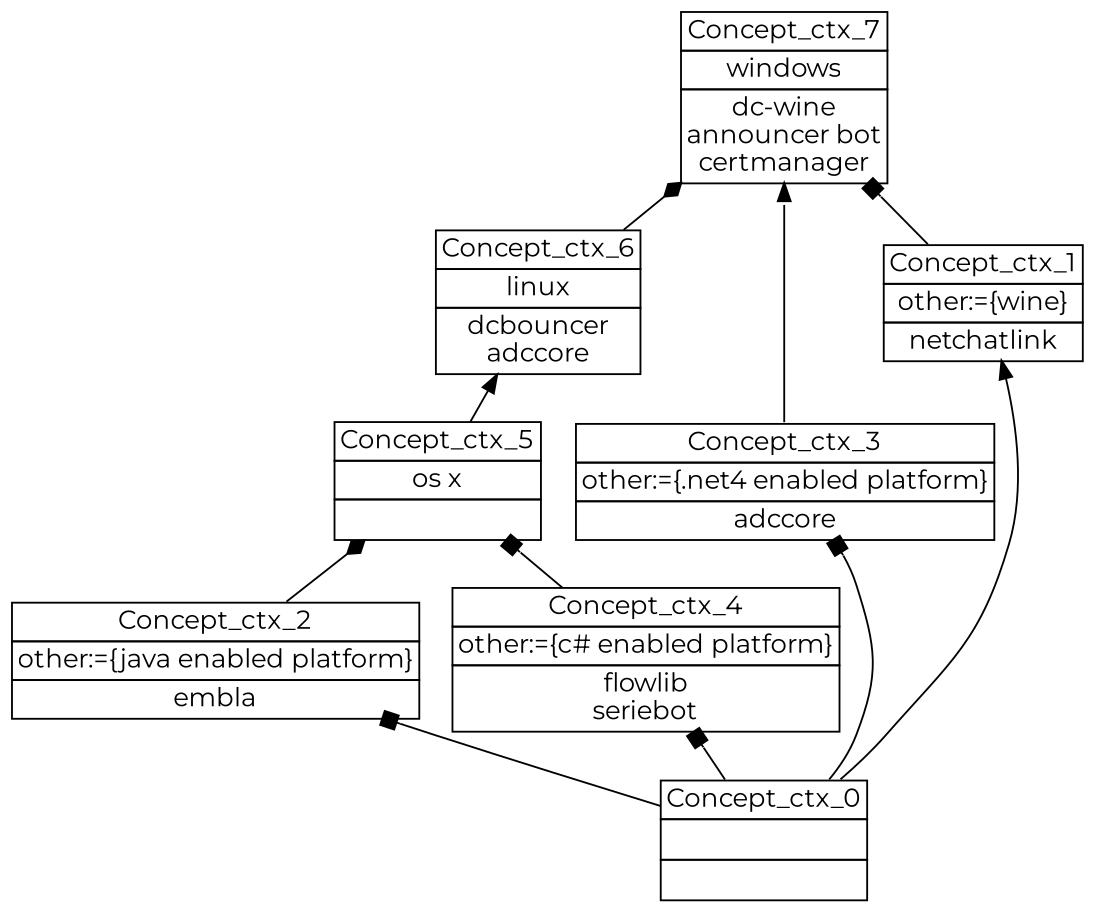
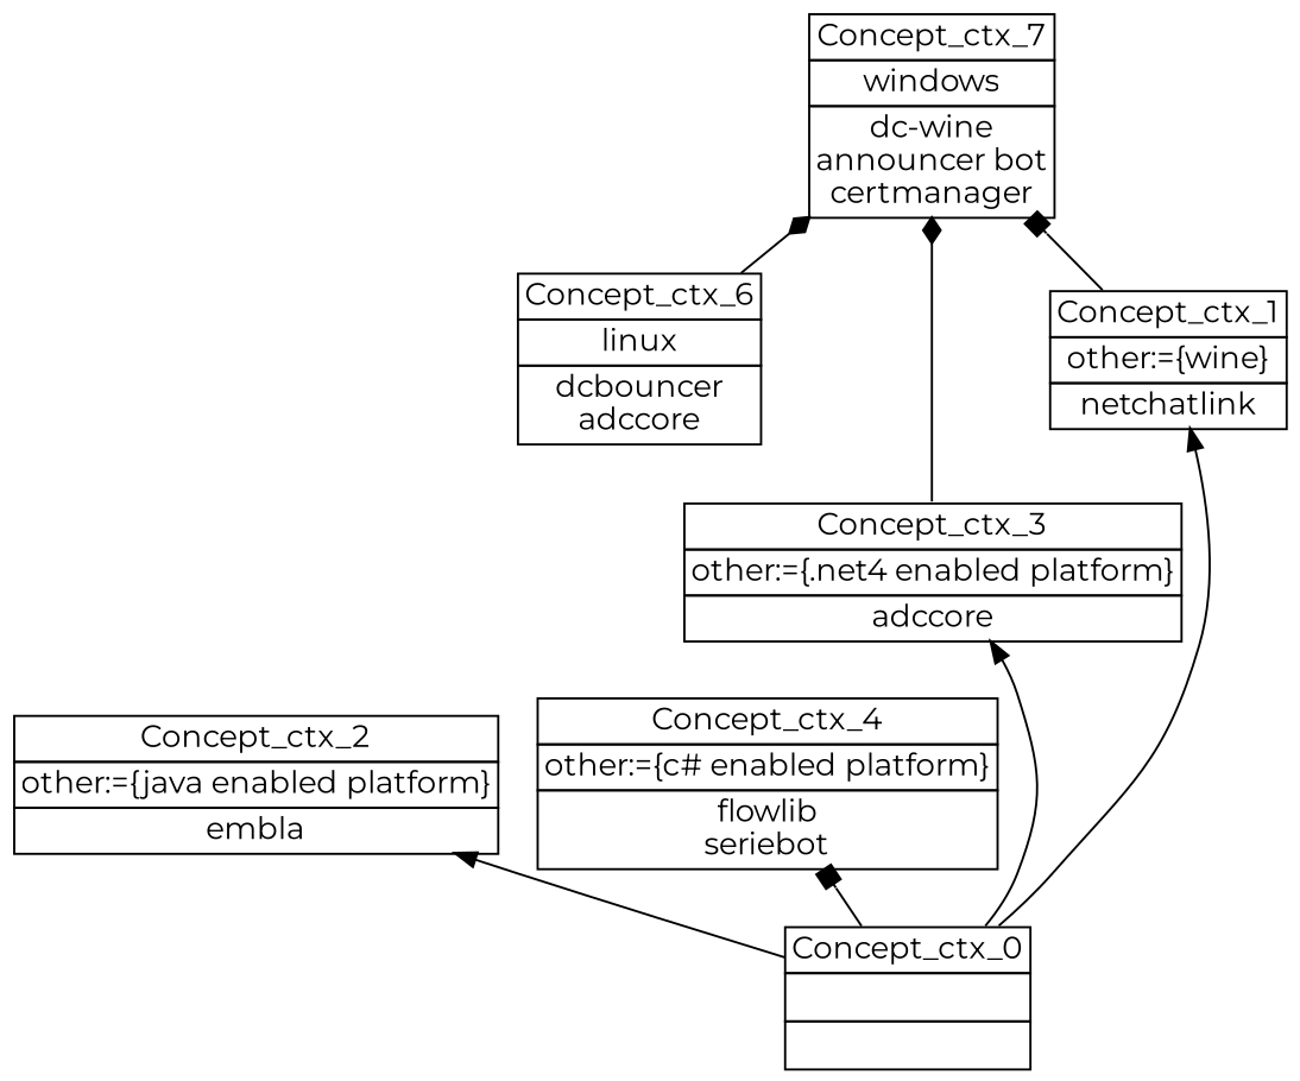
  digraph {
    fontname=Montserrat
    nodesep=0.2
    rankdir=BT
    ranksep=0.3
    node [fontname=Montserrat margin="0.03,0.03" shape=none]
    edge [arrowhead=box fontname=Montserrat headport=p tailport=p]
    n1 [label=<<table border="0" cellborder="1" cellspacing="0" port="p"><tr><td>Concept_ctx_7</td></tr><tr><td>windows<br/></td></tr><tr><td>dc-wine<br/>announcer bot<br/>certmanager<br/></td></tr></table>>]
    n2 [label=<<table border="0" cellborder="1" cellspacing="0" port="p"><tr><td>Concept_ctx_6</td></tr><tr><td>linux<br/></td></tr><tr><td>dcbouncer<br/>adccore<br/></td></tr></table>>]
-   n3 [label=<<table border="0" cellborder="1" cellspacing="0" port="p"><tr><td>Concept_ctx_5</td></tr><tr><td>os x<br/></td></tr><tr><td><br/></td></tr></table>>]
    n4 [label=<<table border="0" cellborder="1" cellspacing="0" port="p"><tr><td>Concept_ctx_2</td></tr><tr><td>other:={java enabled platform}<br/></td></tr><tr><td>embla<br/></td></tr></table>>]
    n5 [label=<<table border="0" cellborder="1" cellspacing="0" port="p"><tr><td>Concept_ctx_0</td></tr><tr><td><br/></td></tr><tr><td><br/></td></tr></table>>]
    n6 [label=<<table border="0" cellborder="1" cellspacing="0" port="p"><tr><td>Concept_ctx_3</td></tr><tr><td>other:={.net4 enabled platform}<br/></td></tr><tr><td>adccore<br/></td></tr></table>>]
    n7 [label=<<table border="0" cellborder="1" cellspacing="0" port="p"><tr><td>Concept_ctx_4</td></tr><tr><td>other:={c# enabled platform}<br/></td></tr><tr><td>flowlib<br/>seriebot<br/></td></tr></table>>]
    n8 [label=<<table border="0" cellborder="1" cellspacing="0" port="p"><tr><td>Concept_ctx_1</td></tr><tr><td>other:={wine}<br/></td></tr><tr><td>netchatlink<br/></td></tr></table>>]
    n2 -> n1 [arrowhead=diamond]
-   n3 -> n2 [arrowhead=normal]
-   n4 -> n3 [arrowhead=diamond]
-   n5 -> n4
-   n5 -> n6
+   n5 -> n4 [arrowhead=normal]
+   n5 -> n6 [arrowhead=normal]
    n5 -> n7
    n5 -> n8 [arrowhead=normal]
-   n6 -> n1 [arrowhead=normal]
-   n7 -> n3
+   n6 -> n1 [arrowhead=diamond]
    n8 -> n1
  }
